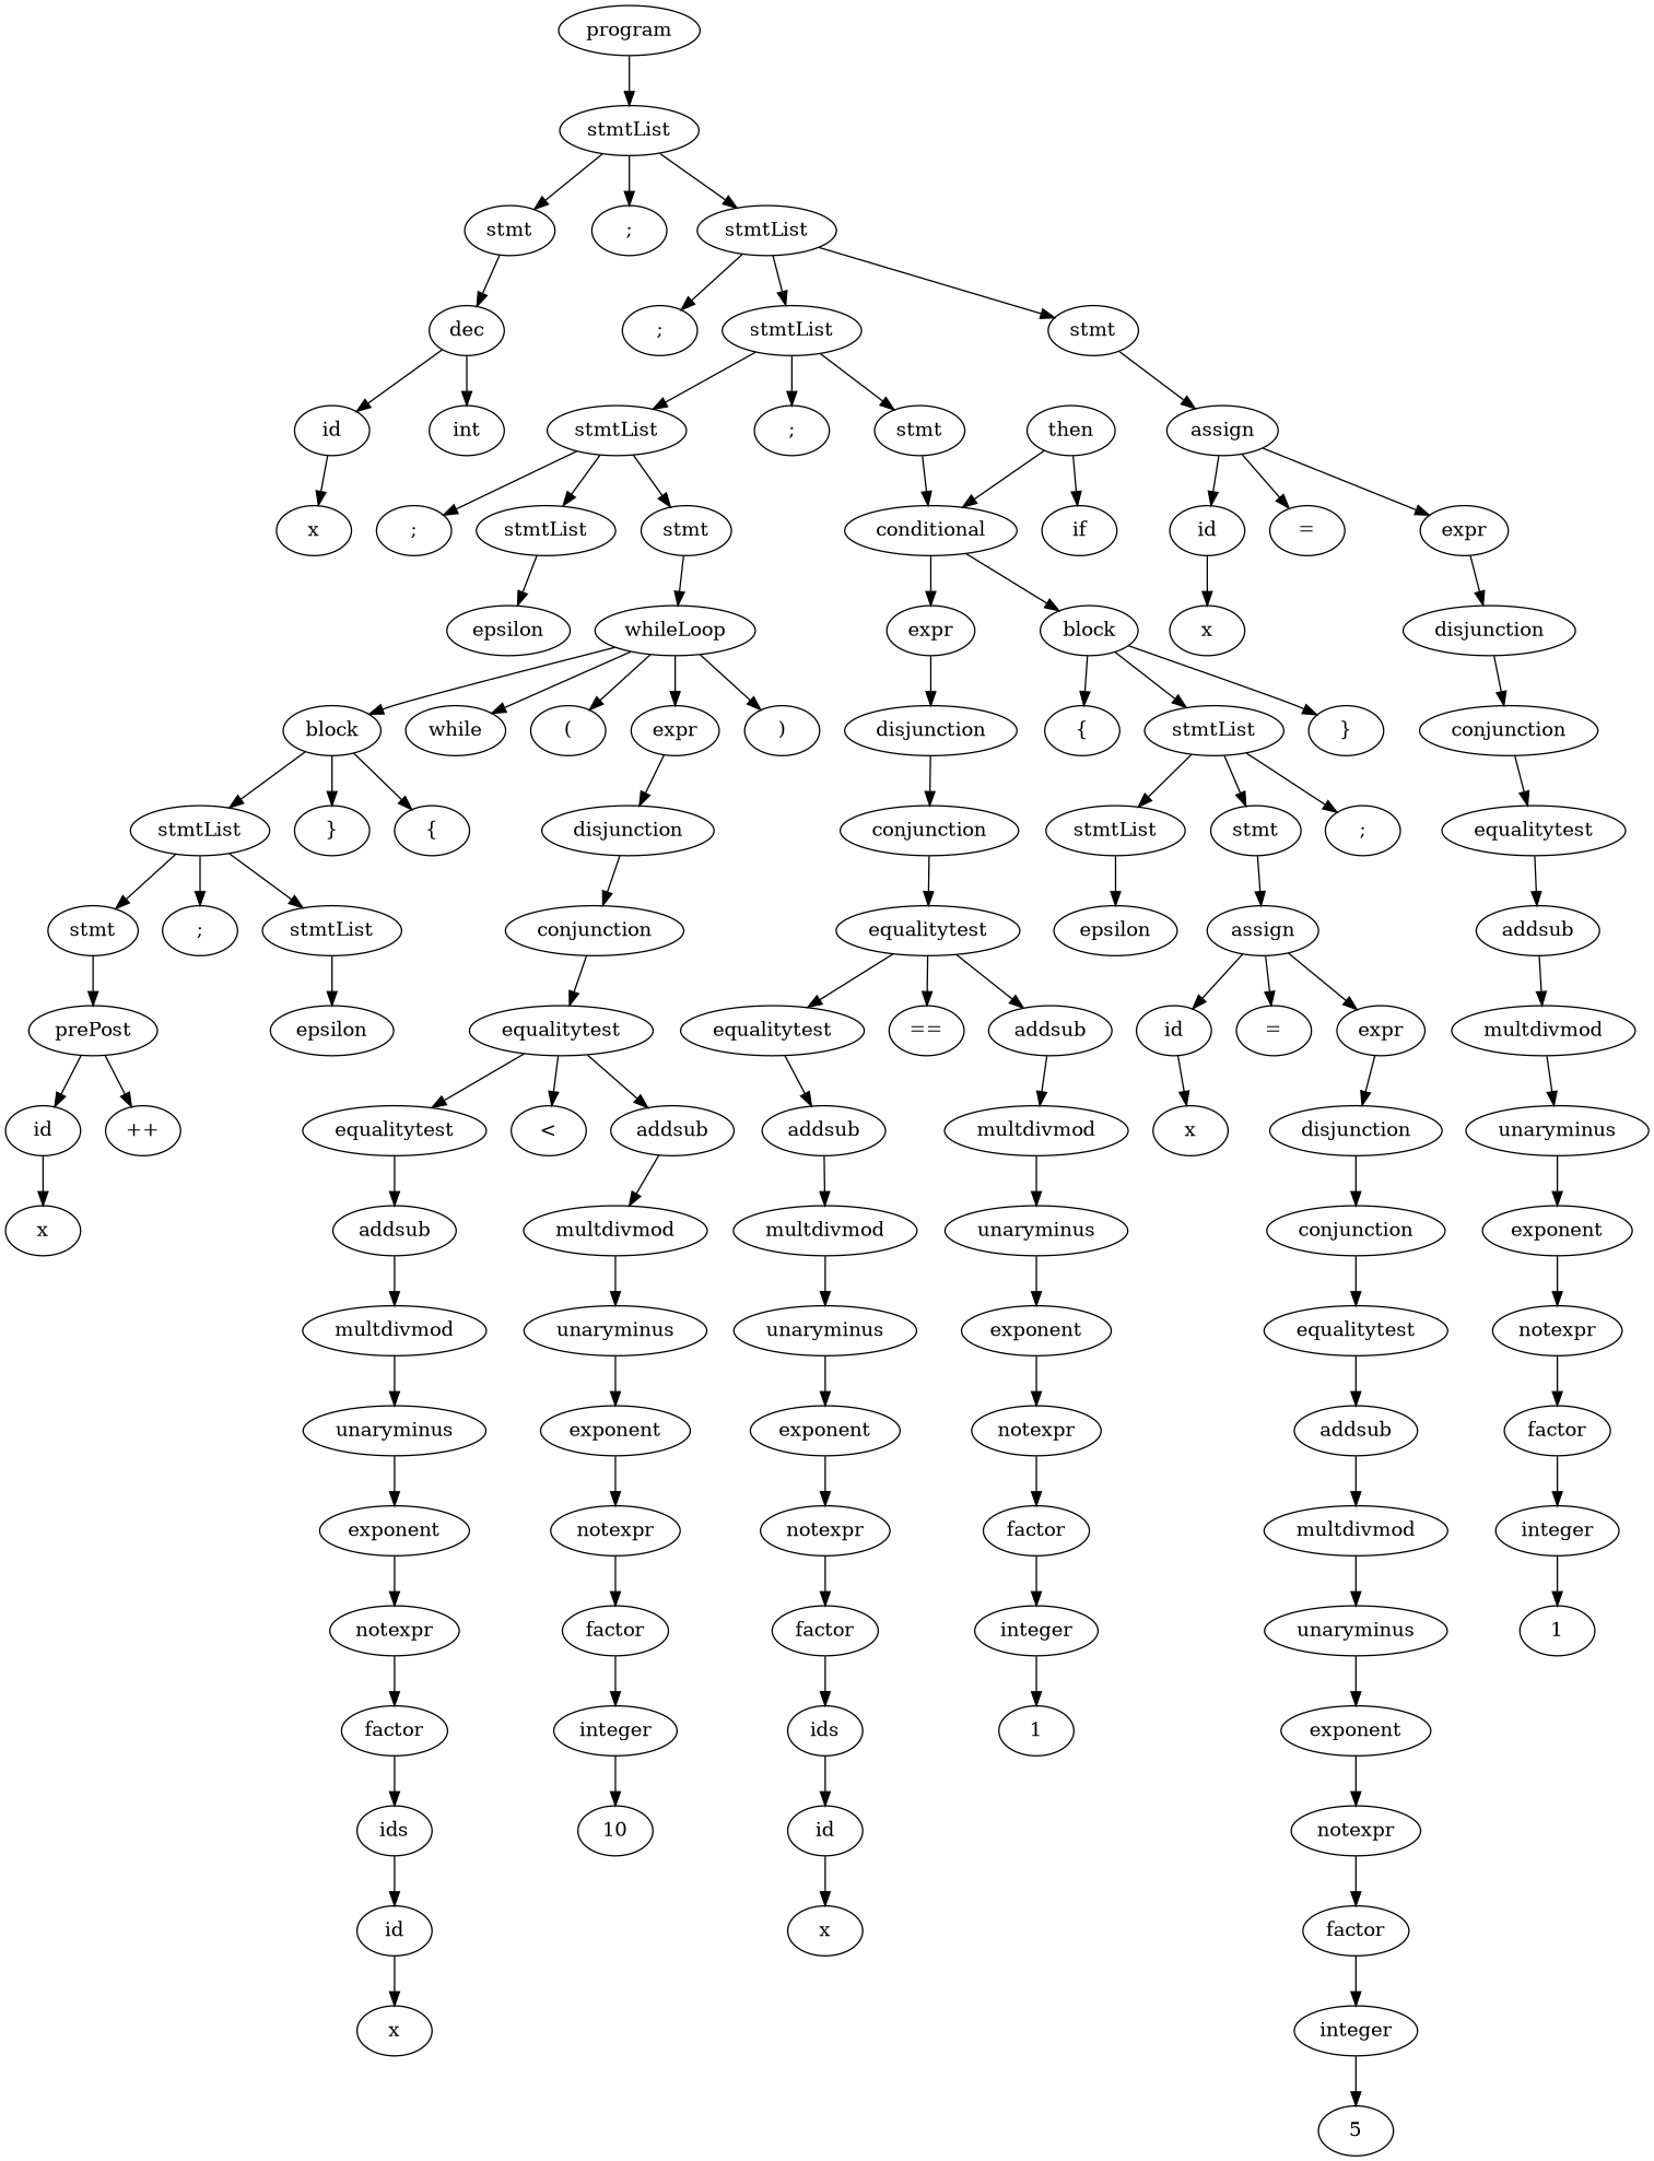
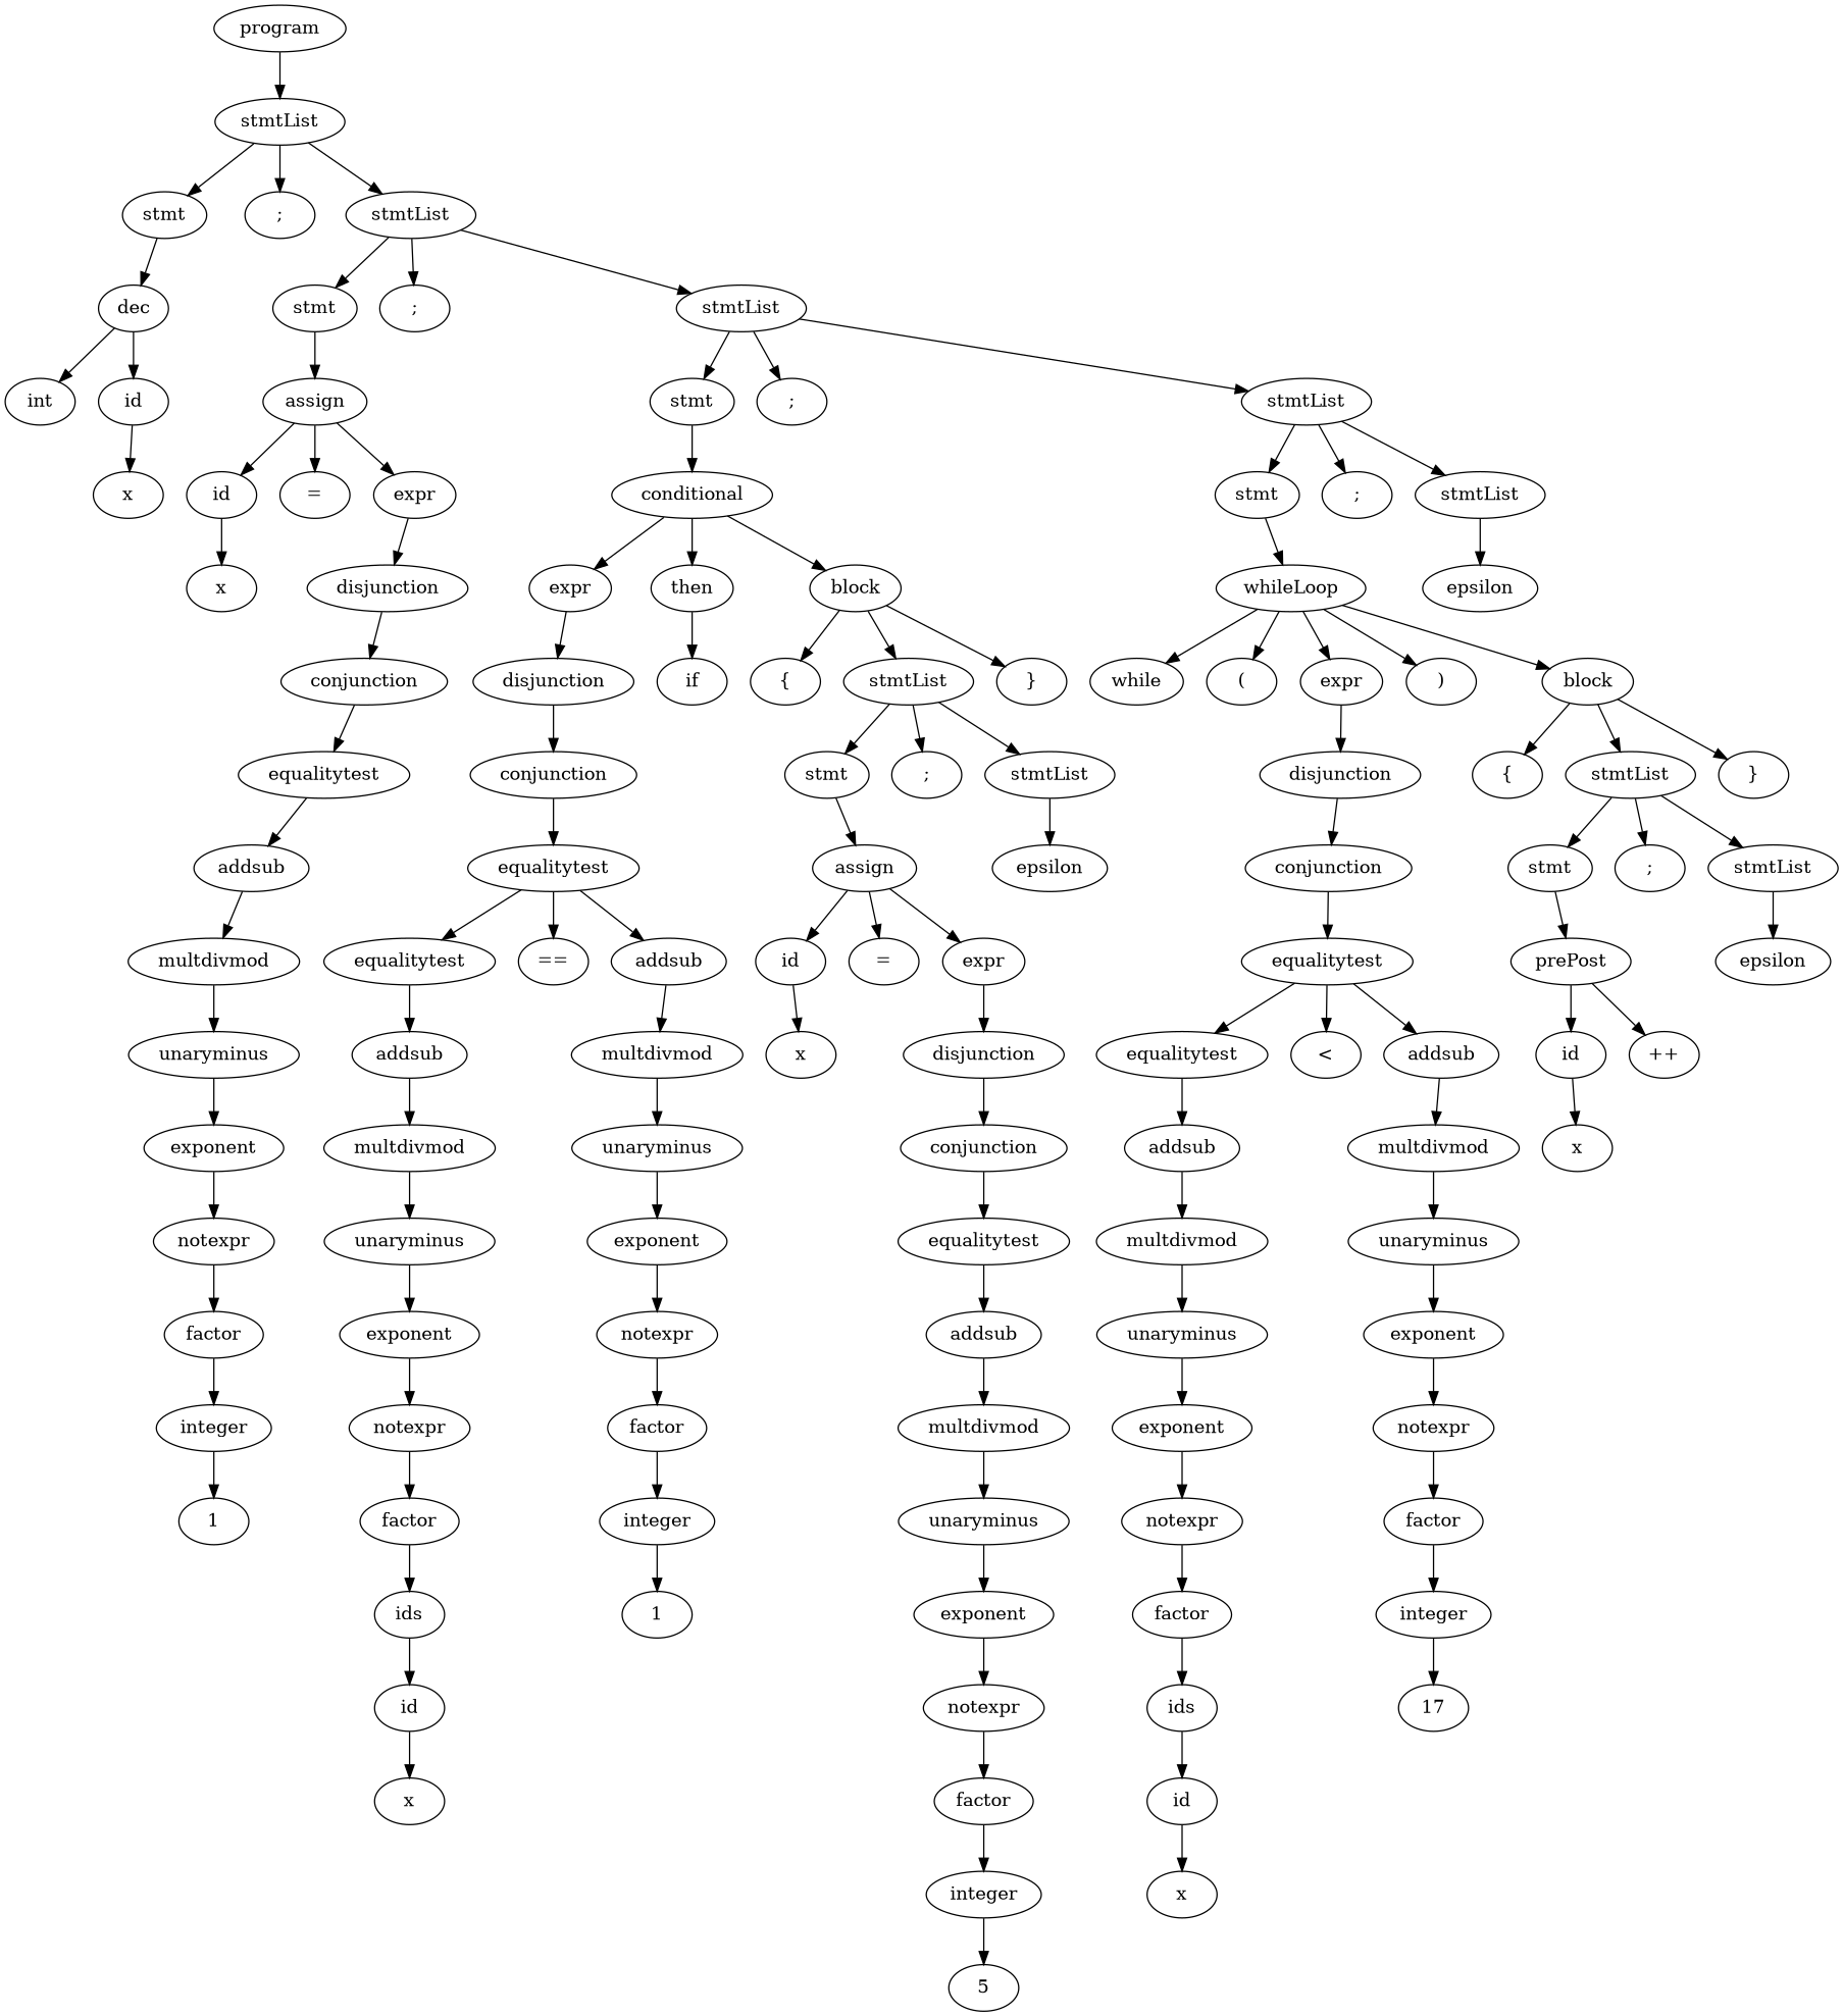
  digraph {
    n1 [label=program]
    n2 [label=stmtList]
    n3 [label=stmt]
    n4 [label=";"]
    n5 [label=stmtList]
    n6 [label=dec]
    n7 [label=stmt]
    n8 [label=";"]
    n9 [label=stmtList]
    n10 [label=int]
    n11 [label=id]
    n12 [label=x]
    n13 [label=assign]
    n14 [label=stmt]
    n15 [label=";"]
    n16 [label=stmtList]
    n17 [label=id]
    n18 [label="="]
    n19 [label=expr]
    n20 [label=x]
    n21 [label=disjunction]
    n22 [label=conjunction]
    n23 [label=equalitytest]
    n24 [label=addsub]
    n25 [label=multdivmod]
    n26 [label=unaryminus]
    n27 [label=exponent]
    n28 [label=notexpr]
    n29 [label=factor]
    n30 [label=integer]
    n31 [label=1]
    n32 [label=conditional]
    n33 [label=stmt]
    n34 [label=";"]
    n35 [label=stmtList]
    n36 [label=expr]
    n37 [label=then]
    n38 [label=block]
    n39 [label=if]
    n40 [label=disjunction]
    n41 [label="{"]
    n42 [label=stmtList]
    n43 [label="}"]
    n44 [label=conjunction]
    n45 [label=equalitytest]
    n46 [label=equalitytest]
    n47 [label="=="]
    n48 [label=addsub]
    n49 [label=addsub]
    n50 [label=multdivmod]
    n51 [label=multdivmod]
    n52 [label=unaryminus]
    n53 [label=exponent]
    n54 [label=notexpr]
    n55 [label=factor]
    n56 [label=ids]
    n57 [label=id]
    n58 [label=x]
    n59 [label=unaryminus]
    n60 [label=exponent]
    n61 [label=notexpr]
    n62 [label=factor]
    n63 [label=integer]
    n64 [label=1]
    n65 [label=stmt]
    n66 [label=";"]
    n67 [label=stmtList]
    n68 [label=assign]
    n69 [label=epsilon]
    n70 [label=id]
    n71 [label="="]
    n72 [label=expr]
    n73 [label=x]
    n74 [label=disjunction]
    n75 [label=conjunction]
    n76 [label=equalitytest]
    n77 [label=addsub]
    n78 [label=multdivmod]
    n79 [label=unaryminus]
    n80 [label=exponent]
    n81 [label=notexpr]
    n82 [label=factor]
    n83 [label=integer]
    n84 [label=5]
    n85 [label=whileLoop]
    n86 [label=epsilon]
    n87 [label=while]
    n88 [label="("]
    n89 [label=expr]
    n90 [label=")"]
    n91 [label=block]
    n92 [label=disjunction]
    n93 [label="{"]
    n94 [label=stmtList]
    n95 [label="}"]
    n96 [label=conjunction]
    n97 [label=equalitytest]
    n98 [label=equalitytest]
    n99 [label="<"]
    n100 [label=addsub]
    n101 [label=addsub]
    n102 [label=multdivmod]
    n103 [label=multdivmod]
    n104 [label=unaryminus]
    n105 [label=exponent]
    n106 [label=notexpr]
    n107 [label=factor]
    n108 [label=ids]
    n109 [label=id]
    n110 [label=x]
    n111 [label=unaryminus]
    n112 [label=exponent]
    n113 [label=notexpr]
    n114 [label=factor]
    n115 [label=integer]
-   n116 [label=10]
+   n116 [label=17]
    n117 [label=stmt]
    n118 [label=";"]
    n119 [label=stmtList]
    n120 [label=prePost]
    n121 [label=epsilon]
    n122 [label=id]
    n123 [label="++"]
    n124 [label=x]
    n1 -> n2
    n2 -> n3
    n2 -> n4
    n2 -> n5
    n3 -> n6
    n5 -> n7
    n5 -> n8
    n5 -> n9
    n6 -> n10
    n6 -> n11
    n7 -> n13
    n9 -> n14
    n9 -> n15
    n9 -> n16
    n11 -> n12
    n13 -> n17
    n13 -> n18
    n13 -> n19
    n14 -> n32
    n16 -> n33
    n16 -> n34
    n16 -> n35
    n17 -> n20
    n19 -> n21
    n21 -> n22
    n22 -> n23
    n23 -> n24
    n24 -> n25
    n25 -> n26
    n26 -> n27
    n27 -> n28
    n28 -> n29
    n29 -> n30
    n30 -> n31
    n32 -> n36
-   n37 -> n32
+   n32 -> n37
    n32 -> n38
    n33 -> n85
    n35 -> n86
    n36 -> n40
    n37 -> n39
    n38 -> n41
    n38 -> n42
    n38 -> n43
    n40 -> n44
    n42 -> n65
    n42 -> n66
    n42 -> n67
    n44 -> n45
    n45 -> n46
    n45 -> n47
    n45 -> n48
    n46 -> n49
    n48 -> n50
    n49 -> n51
    n50 -> n59
    n51 -> n52
    n52 -> n53
    n53 -> n54
    n54 -> n55
    n55 -> n56
    n56 -> n57
    n57 -> n58
    n59 -> n60
    n60 -> n61
    n61 -> n62
    n62 -> n63
    n63 -> n64
    n65 -> n68
    n67 -> n69
    n68 -> n70
    n68 -> n71
    n68 -> n72
    n70 -> n73
    n72 -> n74
    n74 -> n75
    n75 -> n76
    n76 -> n77
    n77 -> n78
    n78 -> n79
    n79 -> n80
    n80 -> n81
    n81 -> n82
    n82 -> n83
    n83 -> n84
    n85 -> n87
    n85 -> n88
    n85 -> n89
    n85 -> n90
    n85 -> n91
    n89 -> n92
    n91 -> n93
    n91 -> n94
    n91 -> n95
    n92 -> n96
    n94 -> n117
    n94 -> n118
    n94 -> n119
    n96 -> n97
    n97 -> n98
    n97 -> n99
    n97 -> n100
    n98 -> n101
    n100 -> n102
    n101 -> n103
    n102 -> n111
    n103 -> n104
    n104 -> n105
    n105 -> n106
    n106 -> n107
    n107 -> n108
    n108 -> n109
    n109 -> n110
    n111 -> n112
    n112 -> n113
    n113 -> n114
    n114 -> n115
    n115 -> n116
    n117 -> n120
    n119 -> n121
    n120 -> n122
    n120 -> n123
    n122 -> n124
  }
